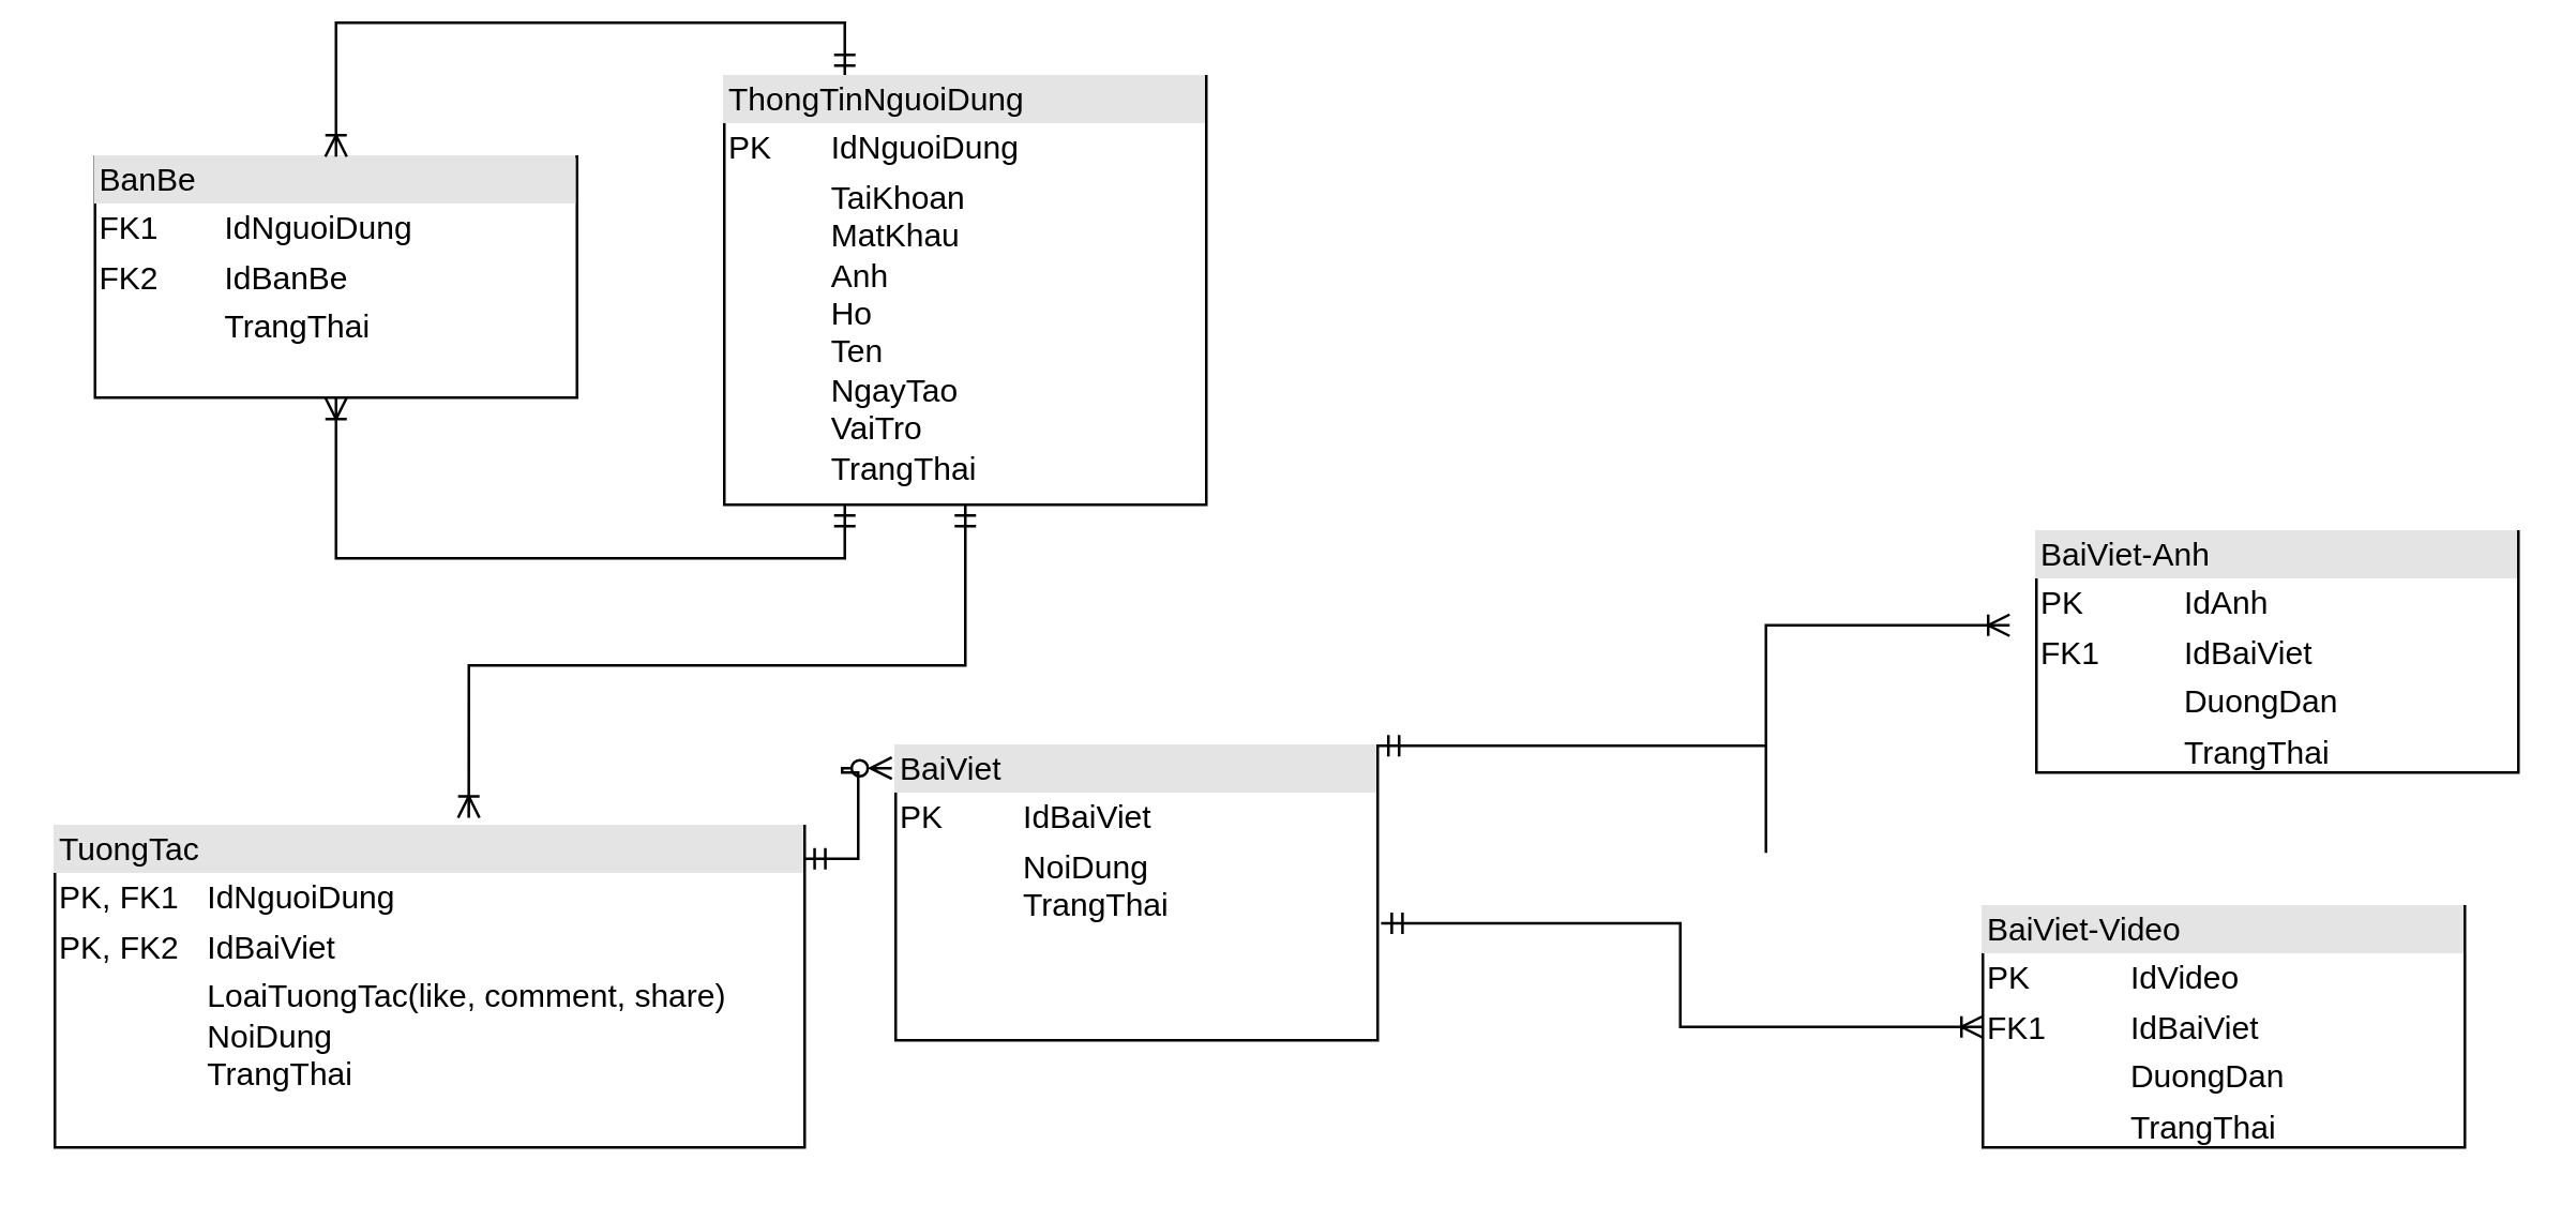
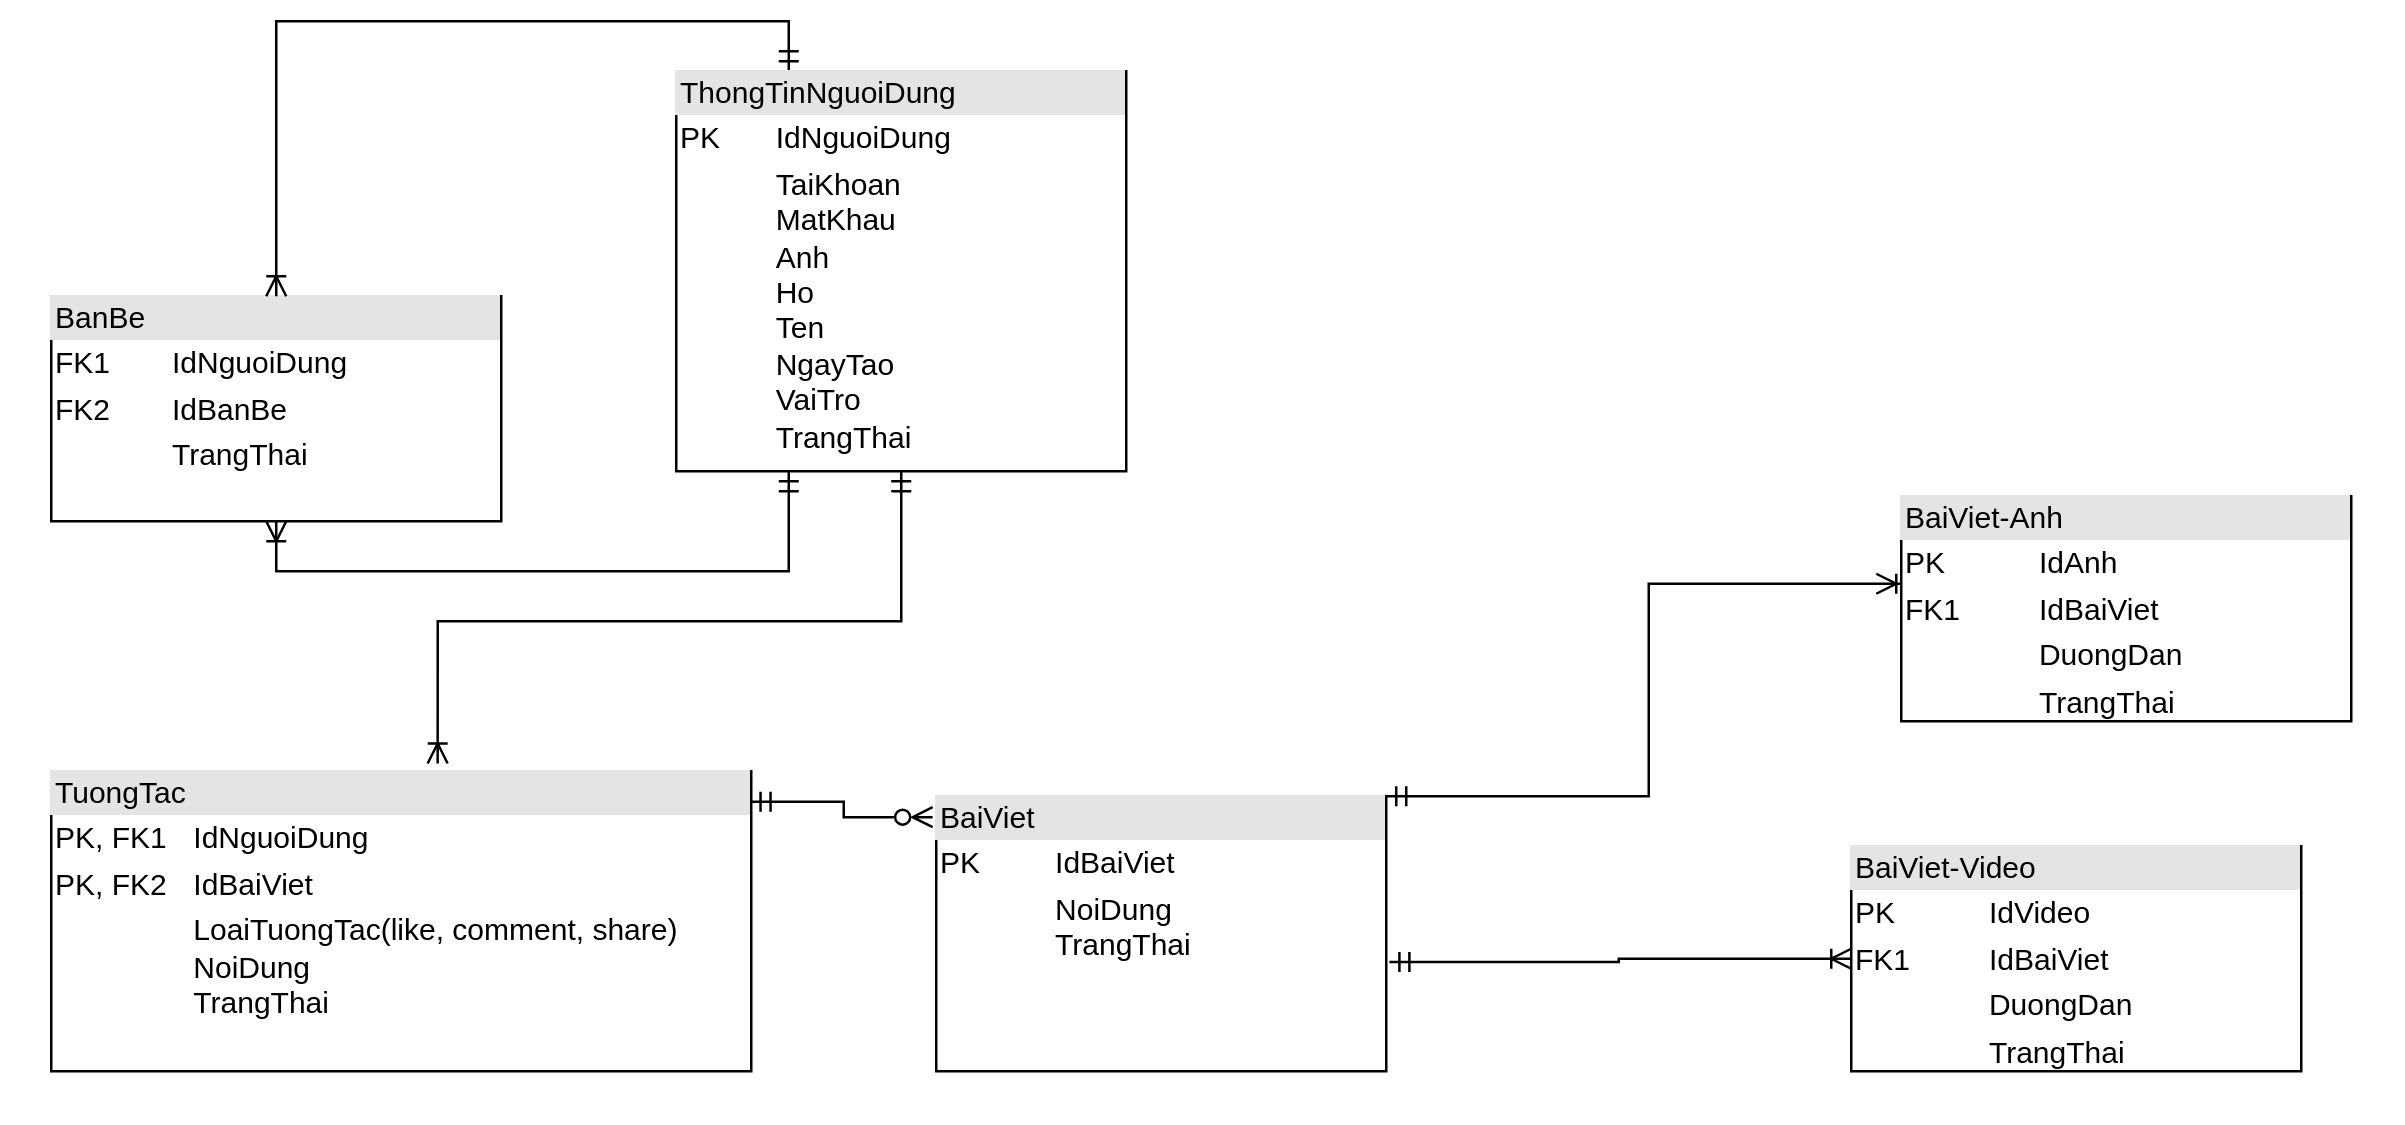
  <mxCell id="0" />
  <mxCell id="1" parent="0" />
  <mxCell id="2" style="edgeStyle=orthogonalEdgeStyle;rounded=0;orthogonalLoop=1;jettySize=auto;html=1;exitX=0.999;exitY=0.102;exitDx=0;exitDy=0;entryX=-0.008;entryY=0.076;entryDx=0;entryDy=0;endArrow=ERzeroToMany;endFill=0;startArrow=ERmandOne;startFill=0;entryPerimeter=0;exitPerimeter=0;" edge="1" parent="1" source="3" target="6"><mxGeometry relative="1" as="geometry" /></mxCell>
  <mxCell id="3" value="&lt;div style=&quot;box-sizing: border-box; width: 100%; background: rgb(228, 228, 228); padding: 2px;&quot;&gt;TuongTac&lt;/div&gt;&lt;table style=&quot;width:100%;font-size:1em;&quot; cellpadding=&quot;2&quot; cellspacing=&quot;0&quot;&gt;&lt;tbody&gt;&lt;tr&gt;&lt;td&gt;PK, FK1&lt;/td&gt;&lt;td&gt;IdNguoiDung&lt;/td&gt;&lt;/tr&gt;&lt;tr&gt;&lt;td&gt;PK, FK2&lt;/td&gt;&lt;td&gt;IdBaiViet&lt;/td&gt;&lt;/tr&gt;&lt;tr&gt;&lt;td&gt;&lt;br&gt;&lt;/td&gt;&lt;td&gt;LoaiTuongTac(like, comment, share)&lt;br&gt;NoiDung&lt;br&gt;TrangThai&lt;/td&gt;&lt;/tr&gt;&lt;/tbody&gt;&lt;/table&gt;" style="verticalAlign=top;align=left;overflow=fill;html=1;whiteSpace=wrap;" vertex="1" parent="1"><mxGeometry x="20" y="300" width="280" height="120" as="geometry" /></mxCell>
  <mxCell id="4" style="edgeStyle=orthogonalEdgeStyle;rounded=0;orthogonalLoop=1;jettySize=auto;html=1;exitX=1;exitY=0;exitDx=0;exitDy=0;endArrow=ERoneToMany;endFill=0;startArrow=ERmandOne;startFill=0;" edge="1" parent="1" source="6"><mxGeometry relative="1" as="geometry"><mxPoint x="750" y="225" as="targetPoint" /><Array as="points"><mxPoint x="659" y="310" /><mxPoint x="659" y="225" /><mxPoint x="760" y="225" /></Array></mxGeometry></mxCell>
  <mxCell id="5" style="edgeStyle=orthogonalEdgeStyle;rounded=0;orthogonalLoop=1;jettySize=auto;html=1;exitX=1.007;exitY=0.603;exitDx=0;exitDy=0;endArrow=ERoneToMany;endFill=0;startArrow=ERmandOne;startFill=0;exitPerimeter=0;" edge="1" parent="1" source="6" target="8"><mxGeometry relative="1" as="geometry" /></mxCell>
- <mxCell id="6" value="&lt;div style=&quot;box-sizing: border-box; width: 100%; background: rgb(228, 228, 228); padding: 2px;&quot;&gt;BaiViet&lt;/div&gt;&lt;table style=&quot;width:100%;font-size:1em;&quot; cellpadding=&quot;2&quot; cellspacing=&quot;0&quot;&gt;&lt;tbody&gt;&lt;tr&gt;&lt;td&gt;PK&lt;/td&gt;&lt;td&gt;IdBaiViet&lt;/td&gt;&lt;/tr&gt;&lt;tr&gt;&lt;td&gt;&amp;nbsp;&lt;/td&gt;&lt;td&gt;NoiDung&amp;nbsp;&lt;br&gt;TrangThai&lt;/td&gt;&lt;/tr&gt;&lt;tr&gt;&lt;td&gt;&lt;br&gt;&lt;/td&gt;&lt;td&gt;&lt;br&gt;&lt;/td&gt;&lt;/tr&gt;&lt;tr&gt;&lt;td&gt;&lt;br&gt;&lt;/td&gt;&lt;td&gt;&lt;br&gt;&lt;/td&gt;&lt;/tr&gt;&lt;/tbody&gt;&lt;/table&gt;&lt;br&gt;&lt;div&gt;&lt;br&gt;&lt;/div&gt;&lt;div&gt;&lt;br&gt;&lt;/div&gt;" style="verticalAlign=top;align=left;overflow=fill;html=1;whiteSpace=wrap;" vertex="1" parent="1"><mxGeometry x="334" y="270" width="180" height="110" as="geometry" /></mxCell>
+ <mxCell id="6" value="&lt;div style=&quot;box-sizing: border-box; width: 100%; background: rgb(228, 228, 228); padding: 2px;&quot;&gt;BaiViet&lt;/div&gt;&lt;table style=&quot;width:100%;font-size:1em;&quot; cellpadding=&quot;2&quot; cellspacing=&quot;0&quot;&gt;&lt;tbody&gt;&lt;tr&gt;&lt;td&gt;PK&lt;/td&gt;&lt;td&gt;IdBaiViet&lt;/td&gt;&lt;/tr&gt;&lt;tr&gt;&lt;td&gt;&amp;nbsp;&lt;/td&gt;&lt;td&gt;NoiDung&amp;nbsp;&lt;br&gt;TrangThai&lt;/td&gt;&lt;/tr&gt;&lt;tr&gt;&lt;td&gt;&lt;br&gt;&lt;/td&gt;&lt;td&gt;&lt;br&gt;&lt;/td&gt;&lt;/tr&gt;&lt;tr&gt;&lt;td&gt;&lt;br&gt;&lt;/td&gt;&lt;td&gt;&lt;br&gt;&lt;/td&gt;&lt;/tr&gt;&lt;/tbody&gt;&lt;/table&gt;&lt;br&gt;&lt;div&gt;&lt;br&gt;&lt;/div&gt;&lt;div&gt;&lt;br&gt;&lt;/div&gt;" style="verticalAlign=top;align=left;overflow=fill;html=1;whiteSpace=wrap;" vertex="1" parent="1"><mxGeometry x="374" y="310" width="180" height="110" as="geometry" /></mxCell>
  <mxCell id="7" value="&lt;div style=&quot;box-sizing: border-box; width: 100%; background: rgb(228, 228, 228); padding: 2px;&quot;&gt;BaiViet-Anh&lt;/div&gt;&lt;table style=&quot;width:100%;font-size:1em;&quot; cellpadding=&quot;2&quot; cellspacing=&quot;0&quot;&gt;&lt;tbody&gt;&lt;tr&gt;&lt;td&gt;PK&lt;/td&gt;&lt;td&gt;IdAnh&lt;/td&gt;&lt;/tr&gt;&lt;tr&gt;&lt;td&gt;FK1&lt;/td&gt;&lt;td&gt;IdBaiViet&lt;/td&gt;&lt;/tr&gt;&lt;tr&gt;&lt;td&gt;&lt;br&gt;&lt;/td&gt;&lt;td&gt;DuongDan&lt;/td&gt;&lt;/tr&gt;&lt;tr&gt;&lt;td&gt;&lt;br&gt;&lt;/td&gt;&lt;td&gt;TrangThai&lt;/td&gt;&lt;/tr&gt;&lt;/tbody&gt;&lt;/table&gt;" style="verticalAlign=top;align=left;overflow=fill;html=1;whiteSpace=wrap;" vertex="1" parent="1"><mxGeometry x="760" y="190" width="180" height="90" as="geometry" /></mxCell>
  <mxCell id="8" value="&lt;div style=&quot;box-sizing: border-box; width: 100%; background: rgb(228, 228, 228); padding: 2px;&quot;&gt;BaiViet-Video&lt;/div&gt;&lt;table style=&quot;width:100%;font-size:1em;&quot; cellpadding=&quot;2&quot; cellspacing=&quot;0&quot;&gt;&lt;tbody&gt;&lt;tr&gt;&lt;td&gt;PK&lt;/td&gt;&lt;td&gt;IdVideo&lt;/td&gt;&lt;/tr&gt;&lt;tr&gt;&lt;td&gt;FK1&lt;/td&gt;&lt;td&gt;IdBaiViet&lt;/td&gt;&lt;/tr&gt;&lt;tr&gt;&lt;td&gt;&lt;br&gt;&lt;/td&gt;&lt;td&gt;DuongDan&lt;/td&gt;&lt;/tr&gt;&lt;tr&gt;&lt;td&gt;&lt;br&gt;&lt;/td&gt;&lt;td&gt;TrangThai&lt;/td&gt;&lt;/tr&gt;&lt;/tbody&gt;&lt;/table&gt;" style="verticalAlign=top;align=left;overflow=fill;html=1;whiteSpace=wrap;" vertex="1" parent="1"><mxGeometry x="740" y="330" width="180" height="90" as="geometry" /></mxCell>
- <mxCell id="9" value="&lt;div style=&quot;box-sizing: border-box; width: 100%; background: rgb(228, 228, 228); padding: 2px;&quot;&gt;BanBe&lt;/div&gt;&lt;table style=&quot;width:100%;font-size:1em;&quot; cellpadding=&quot;2&quot; cellspacing=&quot;0&quot;&gt;&lt;tbody&gt;&lt;tr&gt;&lt;td&gt;FK1&lt;/td&gt;&lt;td&gt;IdNguoiDung&lt;/td&gt;&lt;/tr&gt;&lt;tr&gt;&lt;td&gt;FK2&lt;/td&gt;&lt;td&gt;IdBanBe&lt;/td&gt;&lt;/tr&gt;&lt;tr&gt;&lt;td&gt;&lt;br&gt;&lt;/td&gt;&lt;td&gt;TrangThai&lt;/td&gt;&lt;/tr&gt;&lt;/tbody&gt;&lt;/table&gt;" style="verticalAlign=top;align=left;overflow=fill;html=1;whiteSpace=wrap;" vertex="1" parent="1"><mxGeometry x="35" y="50" width="180" height="90" as="geometry" /></mxCell>
+ <mxCell id="9" value="&lt;div style=&quot;box-sizing: border-box; width: 100%; background: rgb(228, 228, 228); padding: 2px;&quot;&gt;BanBe&lt;/div&gt;&lt;table style=&quot;width:100%;font-size:1em;&quot; cellpadding=&quot;2&quot; cellspacing=&quot;0&quot;&gt;&lt;tbody&gt;&lt;tr&gt;&lt;td&gt;FK1&lt;/td&gt;&lt;td&gt;IdNguoiDung&lt;/td&gt;&lt;/tr&gt;&lt;tr&gt;&lt;td&gt;FK2&lt;/td&gt;&lt;td&gt;IdBanBe&lt;/td&gt;&lt;/tr&gt;&lt;tr&gt;&lt;td&gt;&lt;br&gt;&lt;/td&gt;&lt;td&gt;TrangThai&lt;/td&gt;&lt;/tr&gt;&lt;/tbody&gt;&lt;/table&gt;" style="verticalAlign=top;align=left;overflow=fill;html=1;whiteSpace=wrap;" vertex="1" parent="1"><mxGeometry x="20" y="110" width="180" height="90" as="geometry" /></mxCell>
  <mxCell id="10" style="edgeStyle=orthogonalEdgeStyle;rounded=0;orthogonalLoop=1;jettySize=auto;html=1;exitX=0.25;exitY=0;exitDx=0;exitDy=0;entryX=0.5;entryY=0;entryDx=0;entryDy=0;endArrow=ERoneToMany;endFill=0;startArrow=ERmandOne;startFill=0;" edge="1" parent="1" source="12" target="9"><mxGeometry relative="1" as="geometry" /></mxCell>
  <mxCell id="11" style="edgeStyle=orthogonalEdgeStyle;rounded=0;orthogonalLoop=1;jettySize=auto;html=1;exitX=0.25;exitY=1;exitDx=0;exitDy=0;entryX=0.5;entryY=1;entryDx=0;entryDy=0;endArrow=ERoneToMany;endFill=0;startArrow=ERmandOne;startFill=0;" edge="1" parent="1" source="12" target="9"><mxGeometry relative="1" as="geometry" /></mxCell>
  <mxCell id="12" value="&lt;div style=&quot;box-sizing: border-box; width: 100%; background: rgb(228, 228, 228); padding: 2px;&quot;&gt;ThongTinNguoiDung&lt;/div&gt;&lt;table style=&quot;width:100%;font-size:1em;&quot; cellpadding=&quot;2&quot; cellspacing=&quot;0&quot;&gt;&lt;tbody&gt;&lt;tr&gt;&lt;td&gt;PK&lt;/td&gt;&lt;td&gt;IdNguoiDung&lt;/td&gt;&lt;/tr&gt;&lt;tr&gt;&lt;td&gt;&lt;br&gt;&lt;/td&gt;&lt;td&gt;TaiKhoan&lt;br&gt;MatKhau&lt;br&gt;Anh&lt;br&gt;Ho&lt;br&gt;Ten&lt;br&gt;NgayTao&lt;br&gt;VaiTro&lt;br&gt;TrangThai&lt;br&gt;&lt;br&gt;&lt;/td&gt;&lt;/tr&gt;&lt;/tbody&gt;&lt;/table&gt;" style="verticalAlign=top;align=left;overflow=fill;html=1;whiteSpace=wrap;" vertex="1" parent="1"><mxGeometry x="270" y="20" width="180" height="160" as="geometry" /></mxCell>
  <mxCell id="13" style="edgeStyle=orthogonalEdgeStyle;rounded=0;orthogonalLoop=1;jettySize=auto;html=1;exitX=0.5;exitY=1;exitDx=0;exitDy=0;entryX=0.552;entryY=-0.026;entryDx=0;entryDy=0;entryPerimeter=0;endArrow=ERoneToMany;endFill=0;startArrow=ERmandOne;startFill=0;" edge="1" parent="1" source="12" target="3"><mxGeometry relative="1" as="geometry" /></mxCell>
